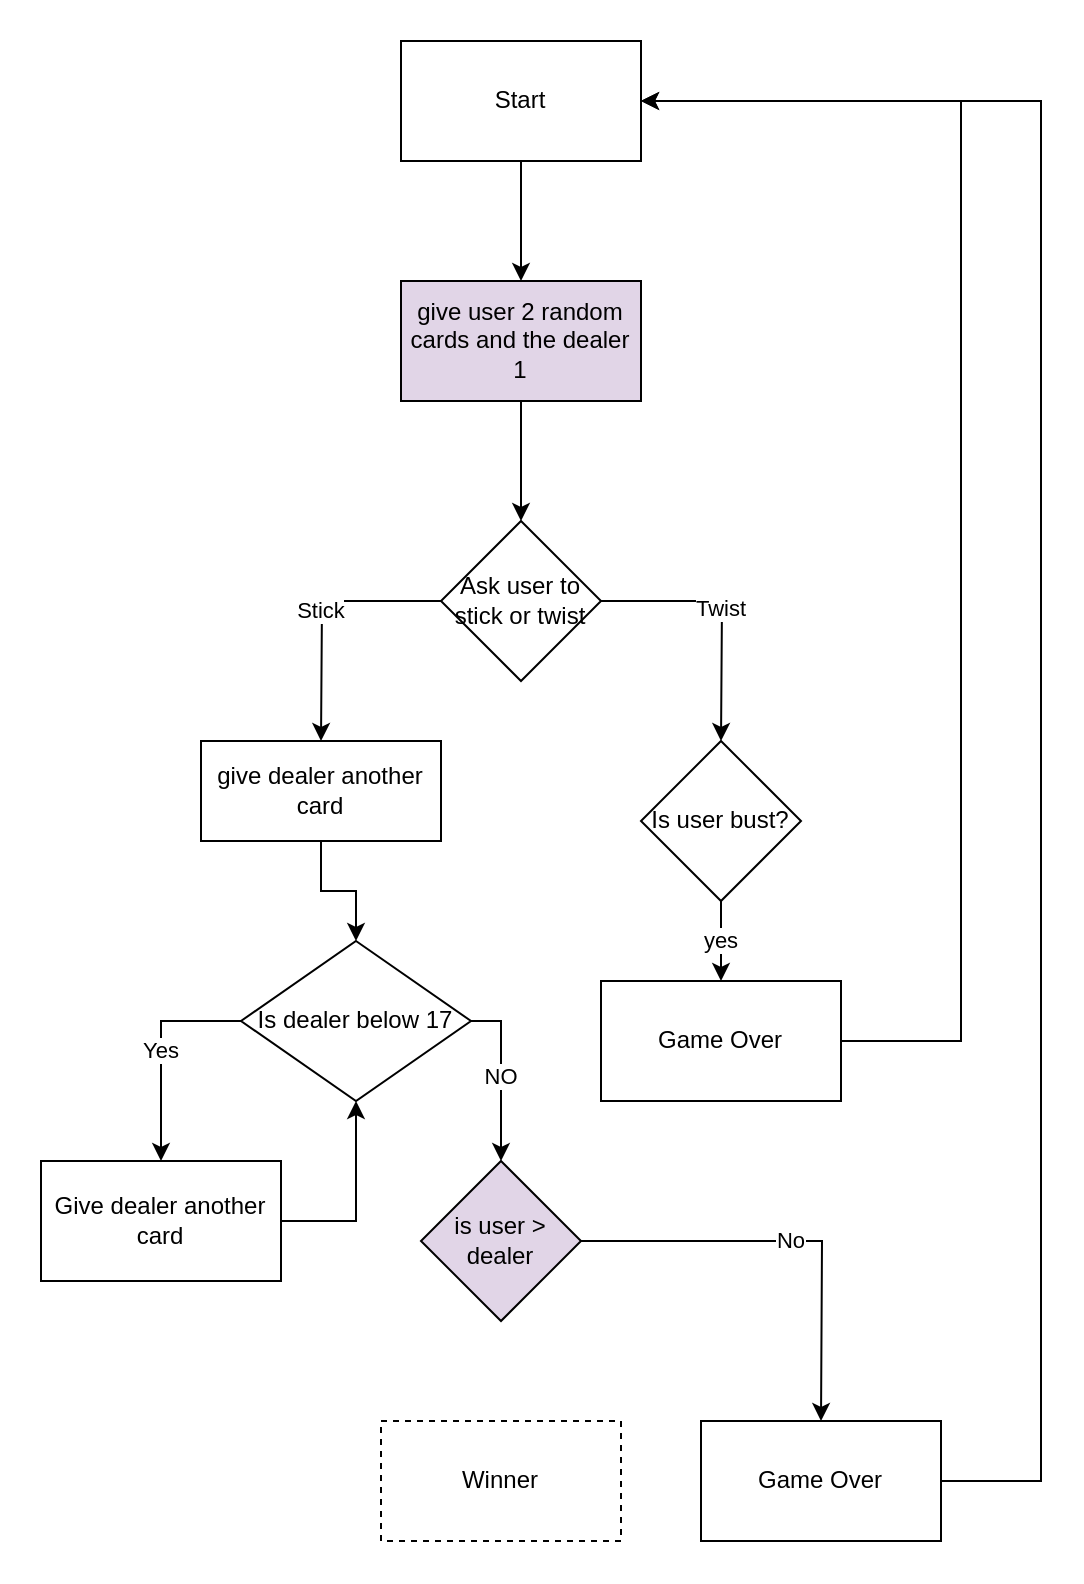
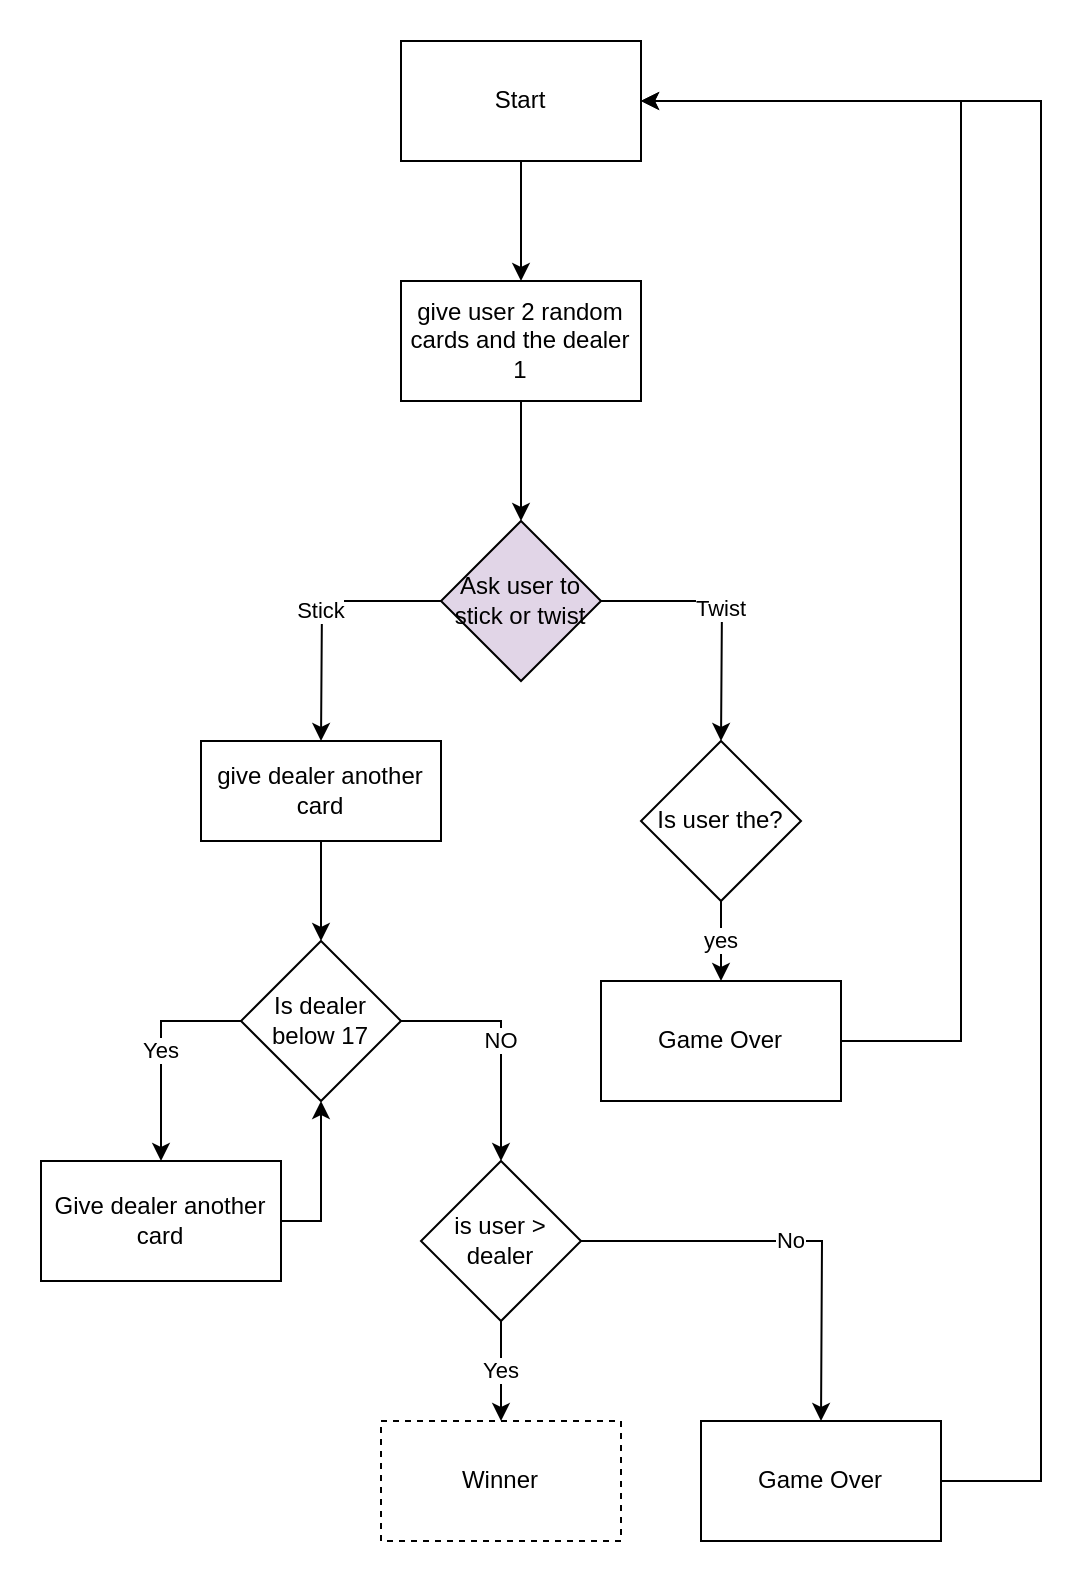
  <mxCell id="0" />
  <mxCell id="1" parent="0" />
  <mxCell id="2" style="edgeStyle=orthogonalEdgeStyle;rounded=0;orthogonalLoop=1;jettySize=auto;html=1;exitX=0.5;exitY=1;exitDx=0;exitDy=0;entryX=0.5;entryY=0;entryDx=0;entryDy=0;" edge="1" parent="1" source="3"><mxGeometry relative="1" as="geometry"><mxPoint x="260" y="140" as="targetPoint" /></mxGeometry></mxCell>
  <mxCell id="3" value="Start" style="rounded=0;whiteSpace=wrap;html=1;" vertex="1" parent="1"><mxGeometry x="200" y="20" width="120" height="60" as="geometry" /></mxCell>
  <mxCell id="4" style="edgeStyle=orthogonalEdgeStyle;rounded=0;orthogonalLoop=1;jettySize=auto;html=1;entryX=0.5;entryY=0;entryDx=0;entryDy=0;" edge="1" parent="1" source="5"><mxGeometry relative="1" as="geometry"><mxPoint x="260" y="260" as="targetPoint" /></mxGeometry></mxCell>
- <mxCell id="5" value="give user 2 random cards and the dealer 1" style="rounded=0;whiteSpace=wrap;html=1;fillColor=#e1d5e7;" vertex="1" parent="1"><mxGeometry x="200" y="140" width="120" height="60" as="geometry" /></mxCell>
+ <mxCell id="5" value="give user 2 random cards and the dealer 1" style="rounded=0;whiteSpace=wrap;html=1;" vertex="1" parent="1"><mxGeometry x="200" y="140" width="120" height="60" as="geometry" /></mxCell>
  <mxCell id="6" value="Stick" style="edgeStyle=orthogonalEdgeStyle;rounded=0;orthogonalLoop=1;jettySize=auto;html=1;exitX=0;exitY=0.5;exitDx=0;exitDy=0;entryX=0.5;entryY=0;entryDx=0;entryDy=0;" edge="1" parent="1" source="8"><mxGeometry relative="1" as="geometry"><mxPoint x="160" y="370" as="targetPoint" /></mxGeometry></mxCell>
  <mxCell id="7" value="Twist" style="edgeStyle=orthogonalEdgeStyle;rounded=0;orthogonalLoop=1;jettySize=auto;html=1;exitX=1;exitY=0.5;exitDx=0;exitDy=0;" edge="1" parent="1" source="8"><mxGeometry relative="1" as="geometry"><mxPoint x="360" y="370" as="targetPoint" /></mxGeometry></mxCell>
- <mxCell id="8" value="Ask user to stick or twist" style="rhombus;whiteSpace=wrap;html=1;" vertex="1" parent="1"><mxGeometry x="220" y="260" width="80" height="80" as="geometry" /></mxCell>
+ <mxCell id="8" value="Ask user to stick or twist" style="rhombus;whiteSpace=wrap;html=1;fillColor=#e1d5e7;" vertex="1" parent="1"><mxGeometry x="220" y="260" width="80" height="80" as="geometry" /></mxCell>
  <mxCell id="9" value="yes" style="edgeStyle=orthogonalEdgeStyle;rounded=0;orthogonalLoop=1;jettySize=auto;html=1;exitX=0.5;exitY=1;exitDx=0;exitDy=0;entryX=0.5;entryY=0;entryDx=0;entryDy=0;" edge="1" parent="1" source="10" target="12"><mxGeometry relative="1" as="geometry" /></mxCell>
- <mxCell id="10" value="Is user bust?" style="rhombus;whiteSpace=wrap;html=1;" vertex="1" parent="1"><mxGeometry x="320" y="370" width="80" height="80" as="geometry" /></mxCell>
+ <mxCell id="10" value="Is user the?" style="rhombus;whiteSpace=wrap;html=1;" vertex="1" parent="1"><mxGeometry x="320" y="370" width="80" height="80" as="geometry" /></mxCell>
  <mxCell id="11" style="edgeStyle=orthogonalEdgeStyle;rounded=0;orthogonalLoop=1;jettySize=auto;html=1;" edge="1" parent="1" source="12"><mxGeometry relative="1" as="geometry"><mxPoint x="320" y="50" as="targetPoint" /><Array as="points"><mxPoint x="480" y="520" /><mxPoint x="480" y="50" /></Array></mxGeometry></mxCell>
  <mxCell id="12" value="Game Over" style="rounded=0;whiteSpace=wrap;html=1;" vertex="1" parent="1"><mxGeometry x="300" y="490" width="120" height="60" as="geometry" /></mxCell>
  <mxCell id="13" style="edgeStyle=orthogonalEdgeStyle;rounded=0;orthogonalLoop=1;jettySize=auto;html=1;entryX=0.5;entryY=0;entryDx=0;entryDy=0;" edge="1" parent="1" source="14" target="17"><mxGeometry relative="1" as="geometry" /></mxCell>
  <mxCell id="14" value="give dealer another card" style="rounded=0;whiteSpace=wrap;html=1;" vertex="1" parent="1"><mxGeometry x="100" y="370" width="120" height="50" as="geometry" /></mxCell>
  <mxCell id="15" value="Yes" style="edgeStyle=orthogonalEdgeStyle;rounded=0;orthogonalLoop=1;jettySize=auto;html=1;exitX=0;exitY=0.5;exitDx=0;exitDy=0;entryX=0.5;entryY=0;entryDx=0;entryDy=0;" edge="1" parent="1" source="17" target="19"><mxGeometry relative="1" as="geometry" /></mxCell>
  <mxCell id="16" value="NO" style="edgeStyle=orthogonalEdgeStyle;rounded=0;orthogonalLoop=1;jettySize=auto;html=1;exitX=1;exitY=0.5;exitDx=0;exitDy=0;" edge="1" parent="1" source="17"><mxGeometry relative="1" as="geometry"><mxPoint x="250" y="580" as="targetPoint" /><Array as="points"><mxPoint x="250" y="510" /></Array></mxGeometry></mxCell>
- <mxCell id="17" value="Is dealer below 17" style="rhombus;whiteSpace=wrap;html=1;" vertex="1" parent="1"><mxGeometry x="120" y="470" width="115" height="80" as="geometry" /></mxCell>
+ <mxCell id="17" value="Is dealer below 17" style="rhombus;whiteSpace=wrap;html=1;" vertex="1" parent="1"><mxGeometry x="120" y="470" width="80" height="80" as="geometry" /></mxCell>
  <mxCell id="18" style="edgeStyle=orthogonalEdgeStyle;rounded=0;orthogonalLoop=1;jettySize=auto;html=1;exitX=1;exitY=0.5;exitDx=0;exitDy=0;entryX=0.5;entryY=1;entryDx=0;entryDy=0;" edge="1" parent="1" source="19" target="17"><mxGeometry relative="1" as="geometry" /></mxCell>
  <mxCell id="19" value="Give dealer another card" style="rounded=0;whiteSpace=wrap;html=1;" vertex="1" parent="1"><mxGeometry x="20" y="580" width="120" height="60" as="geometry" /></mxCell>
+ <mxCell id="20" value="Yes" style="edgeStyle=orthogonalEdgeStyle;rounded=0;orthogonalLoop=1;jettySize=auto;html=1;exitX=0.5;exitY=1;exitDx=0;exitDy=0;" edge="1" parent="1" source="22" target="23"><mxGeometry relative="1" as="geometry" /></mxCell>
  <mxCell id="21" value="No" style="edgeStyle=orthogonalEdgeStyle;rounded=0;orthogonalLoop=1;jettySize=auto;html=1;" edge="1" parent="1" source="22"><mxGeometry relative="1" as="geometry"><mxPoint x="410" y="710" as="targetPoint" /></mxGeometry></mxCell>
- <mxCell id="22" value="is user &amp;gt; dealer" style="rhombus;whiteSpace=wrap;html=1;fillColor=#e1d5e7;" vertex="1" parent="1"><mxGeometry x="210" y="580" width="80" height="80" as="geometry" /></mxCell>
+ <mxCell id="22" value="is user &amp;gt; dealer" style="rhombus;whiteSpace=wrap;html=1;" vertex="1" parent="1"><mxGeometry x="210" y="580" width="80" height="80" as="geometry" /></mxCell>
  <mxCell id="23" value="Winner" style="rounded=0;whiteSpace=wrap;html=1;dashed=1;" vertex="1" parent="1"><mxGeometry x="190" y="710" width="120" height="60" as="geometry" /></mxCell>
  <mxCell id="24" style="edgeStyle=orthogonalEdgeStyle;rounded=0;orthogonalLoop=1;jettySize=auto;html=1;entryX=1;entryY=0.5;entryDx=0;entryDy=0;" edge="1" parent="1" source="25" target="3"><mxGeometry relative="1" as="geometry"><Array as="points"><mxPoint x="520" y="740" /><mxPoint x="520" y="50" /></Array></mxGeometry></mxCell>
  <mxCell id="25" value="Game Over" style="rounded=0;whiteSpace=wrap;html=1;" vertex="1" parent="1"><mxGeometry x="350" y="710" width="120" height="60" as="geometry" /></mxCell>
